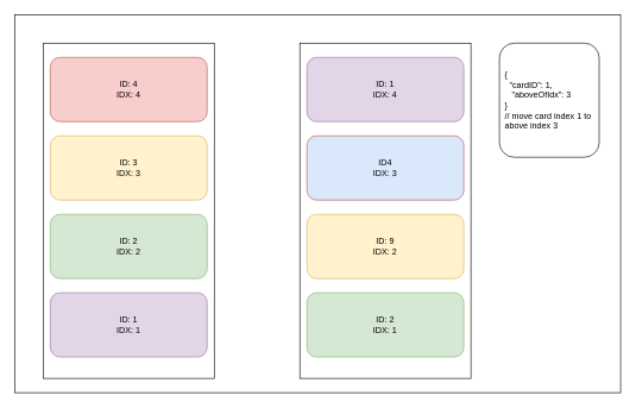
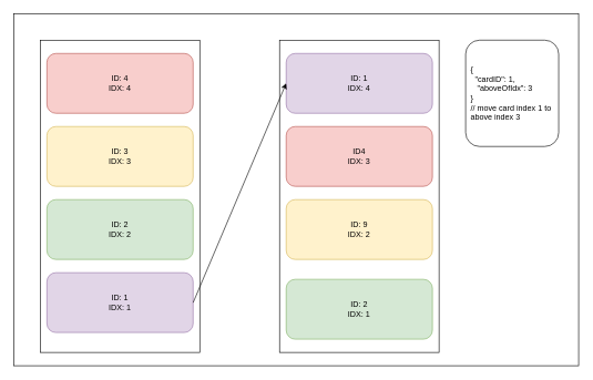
  <mxCell id="0" />
  <mxCell id="1" parent="0" />
  <mxCell id="2" value="" style="rounded=0;whiteSpace=wrap;html=1;" vertex="1" parent="1"><mxGeometry width="850" height="530" as="geometry" x="20" y="20" /></mxCell>
  <mxCell id="3" value="" style="rounded=0;whiteSpace=wrap;html=1;" vertex="1" parent="1"><mxGeometry x="60" y="60" width="240" height="470" as="geometry" /></mxCell>
  <mxCell id="4" value="ID: 4&lt;br&gt;IDX: 4" style="rounded=1;whiteSpace=wrap;html=1;fillColor=#f8cecc;strokeColor=#b85450;" vertex="1" parent="1"><mxGeometry x="70" y="80" width="220" height="90" as="geometry" /></mxCell>
  <mxCell id="5" value="ID: 3&lt;br&gt;IDX: 3" style="rounded=1;whiteSpace=wrap;html=1;fillColor=#fff2cc;strokeColor=#d6b656;" vertex="1" parent="1"><mxGeometry x="70" y="190" width="220" height="90" as="geometry" /></mxCell>
  <mxCell id="6" value="ID: 2&lt;br&gt;IDX: 2" style="rounded=1;whiteSpace=wrap;html=1;fillColor=#d5e8d4;strokeColor=#82b366;" vertex="1" parent="1"><mxGeometry x="70" y="300" width="220" height="90" as="geometry" /></mxCell>
  <mxCell id="7" value="ID: 1&lt;br&gt;IDX: 1" style="rounded=1;whiteSpace=wrap;html=1;fillColor=#e1d5e7;strokeColor=#9673a6;" vertex="1" parent="1"><mxGeometry x="70" y="410" width="220" height="90" as="geometry" /></mxCell>
  <mxCell id="8" value="" style="rounded=0;whiteSpace=wrap;html=1;" vertex="1" parent="1"><mxGeometry x="420" y="60" width="240" height="470" as="geometry" /></mxCell>
  <mxCell id="9" value="ID: 1&lt;br&gt;IDX: 4" style="rounded=1;whiteSpace=wrap;html=1;fillColor=#e1d5e7;strokeColor=#9673a6;" vertex="1" parent="1"><mxGeometry x="430" y="80" width="220" height="90" as="geometry" /></mxCell>
- <mxCell id="10" value="&lt;span&gt;ID4&lt;br&gt;IDX: 3&lt;/span&gt;" style="rounded=1;whiteSpace=wrap;html=1;fillColor=#dae8fc;strokeColor=#b85450;" vertex="1" parent="1"><mxGeometry x="430" y="190" width="220" height="90" as="geometry" /></mxCell>
+ <mxCell id="10" value="&lt;span&gt;ID4&lt;br&gt;IDX: 3&lt;/span&gt;" style="rounded=1;whiteSpace=wrap;html=1;fillColor=#f8cecc;strokeColor=#b85450;" vertex="1" parent="1"><mxGeometry x="430" y="190" width="220" height="90" as="geometry" /></mxCell>
  <mxCell id="11" value="&lt;span&gt;ID: 9&lt;br&gt;IDX: 2&lt;/span&gt;" style="rounded=1;whiteSpace=wrap;html=1;fillColor=#fff2cc;strokeColor=#d6b656;" vertex="1" parent="1"><mxGeometry x="430" y="300" width="220" height="90" as="geometry" /></mxCell>
- <mxCell id="12" value="&lt;span&gt;ID: 2&lt;br&gt;IDX: 1&lt;/span&gt;" style="rounded=1;whiteSpace=wrap;html=1;fillColor=#d5e8d4;strokeColor=#82b366;" vertex="1" parent="1"><mxGeometry x="430" y="410" width="220" height="90" as="geometry" /></mxCell>
+ <mxCell id="12" value="&lt;span&gt;ID: 2&lt;br&gt;IDX: 1&lt;/span&gt;" style="rounded=1;whiteSpace=wrap;html=1;fillColor=#d5e8d4;strokeColor=#82b366;" vertex="1" parent="1"><mxGeometry x="430" y="420" width="220" height="90" as="geometry" /></mxCell>
+ <mxCell id="13" style="rounded=0;orthogonalLoop=1;jettySize=auto;html=1;exitX=1;exitY=0.5;exitDx=0;exitDy=0;entryX=0;entryY=0.5;entryDx=0;entryDy=0;" edge="1" parent="1" source="7" target="9"><mxGeometry relative="1" as="geometry" /></mxCell>
  <mxCell id="14" value="&lt;div style=&quot;text-align: left&quot;&gt;&lt;span&gt;&amp;nbsp; {&lt;/span&gt;&lt;/div&gt;&lt;div style=&quot;text-align: left&quot;&gt;&lt;span&gt;&amp;nbsp; &amp;nbsp; &quot;cardID&quot;: 1,&lt;/span&gt;&lt;/div&gt;&lt;div style=&quot;text-align: left&quot;&gt;&lt;span&gt;&amp;nbsp; &amp;nbsp; &amp;nbsp;&quot;&lt;/span&gt;&lt;span&gt;aboveOfIdx&lt;/span&gt;&lt;span&gt;&quot;: 3&lt;/span&gt;&lt;/div&gt;&lt;div style=&quot;text-align: left&quot;&gt;&lt;span&gt;&amp;nbsp; }&lt;br&gt;&amp;nbsp; // move card index 1 to&amp;nbsp; &amp;nbsp; above index 3&amp;nbsp;&lt;/span&gt;&lt;/div&gt;" style="rounded=1;whiteSpace=wrap;html=1;" vertex="1" parent="1"><mxGeometry x="700" y="60" width="140" height="160" as="geometry" /></mxCell>
